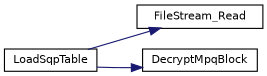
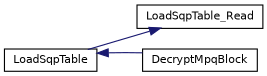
  digraph {
    rankdir=LR
    node [color=black fillcolor=white fontname=Helvetica fontsize=10 shape=record style=filled]
    edge [color=midnightblue fontname=Helvetica fontsize=10 labelfontname=Helvetica labelfontsize=10 style=solid]
    n1 [height=0.2 label=LoadSqpTable width=0.4]
-   n2 [height=0.2 label=FileStream_Read width=0.4]
+   n2 [height=0.2 label=LoadSqpTable_Read width=0.4]
    n3 [height=0.2 label=DecryptMpqBlock width=0.4]
    n1 -> n2
-   n1 -> n3
+   n3 -> n1
  }
